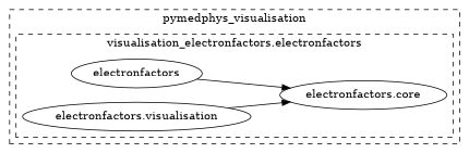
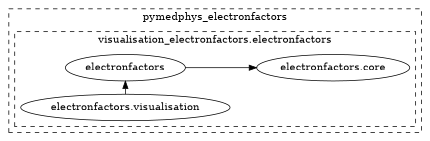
  strict digraph {
    rankdir=LR
    n1 [label="electronfactors.core"]
    n2 [label=electronfactors]
    n3 [label="electronfactors.visualisation"]
    subgraph cluster_1 {
-     label=pymedphys_visualisation
+     label=pymedphys_electronfactors
      style=dashed
      subgraph cluster_2 {
        label="visualisation_electronfactors.electronfactors"
        style=dashed
        subgraph sub_3 {
          label="pymedphys_electronfactors.electronfactors"
          rank=same
          style=dashed
          n1
        }
        subgraph sub_4 {
          label="pymedphys_electronfactors.electronfactors"
          rank=same
          style=dashed
          n2
          n3
        }
      }
    }
    n2 -> n1
-   n3 -> n1
+   n3 -> n2
  }
